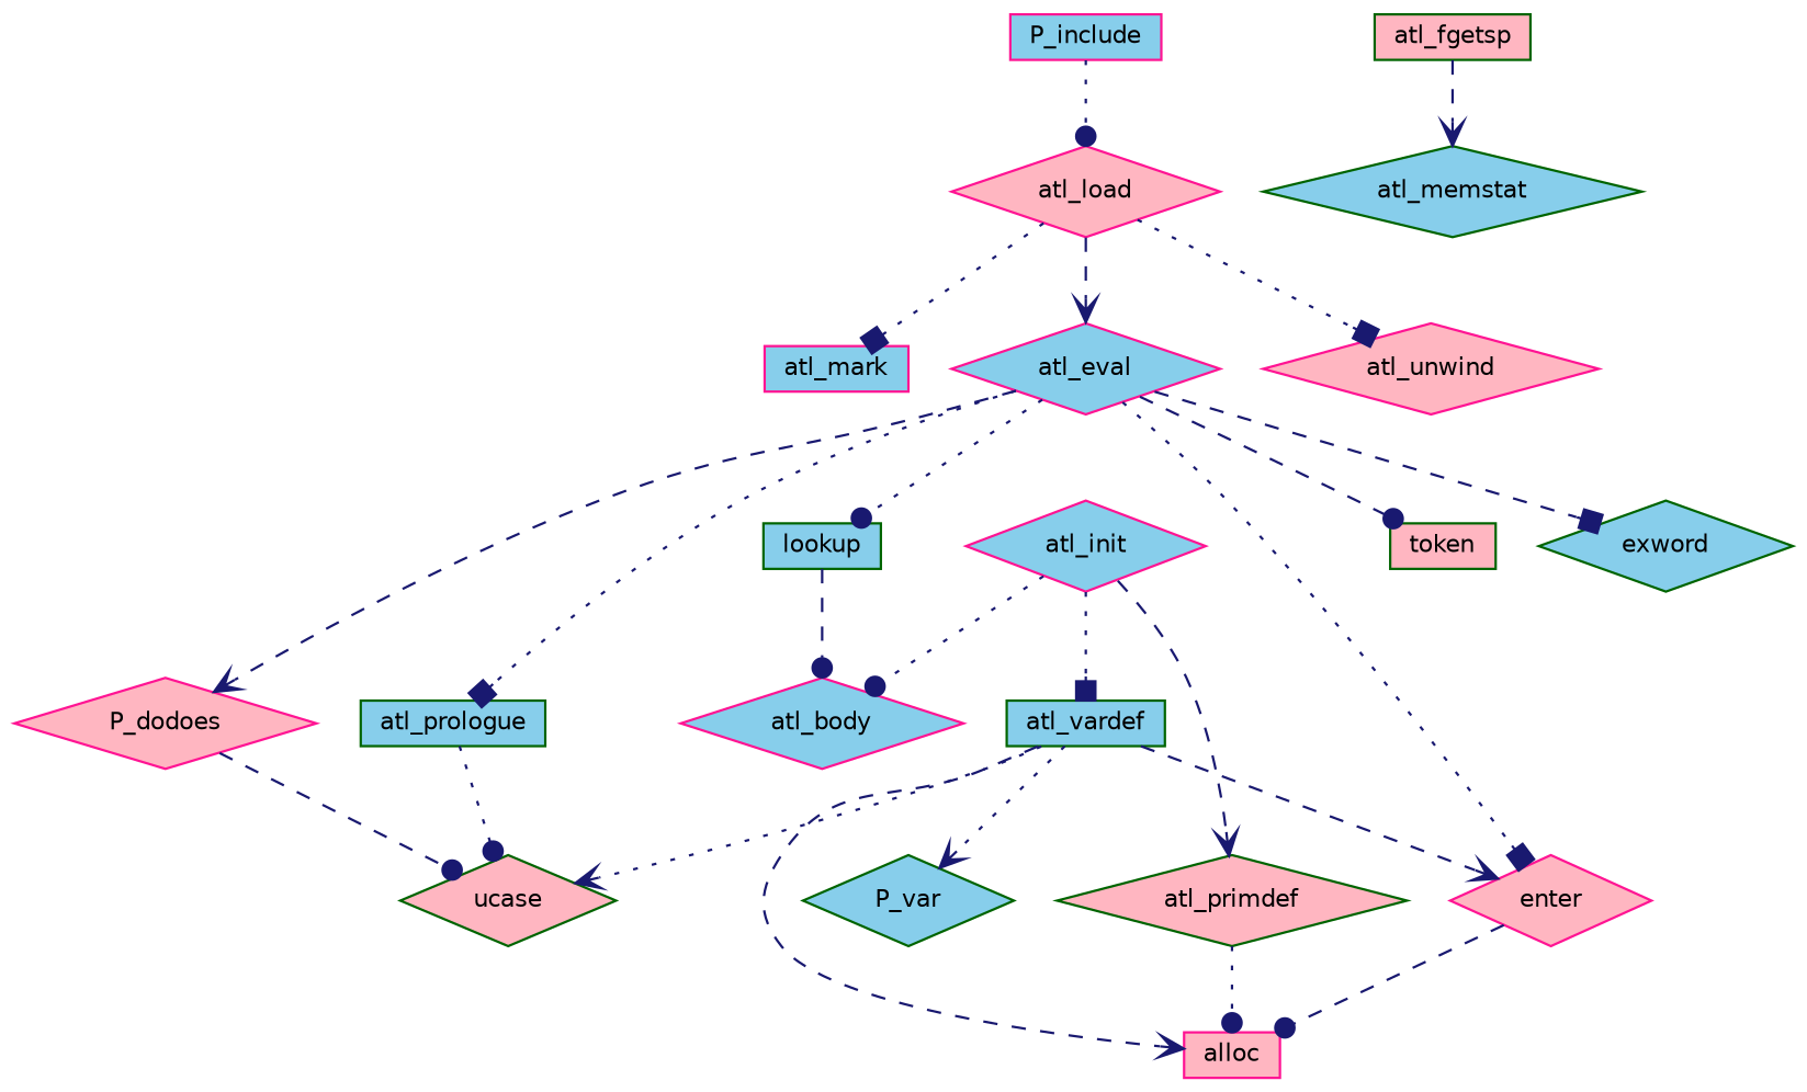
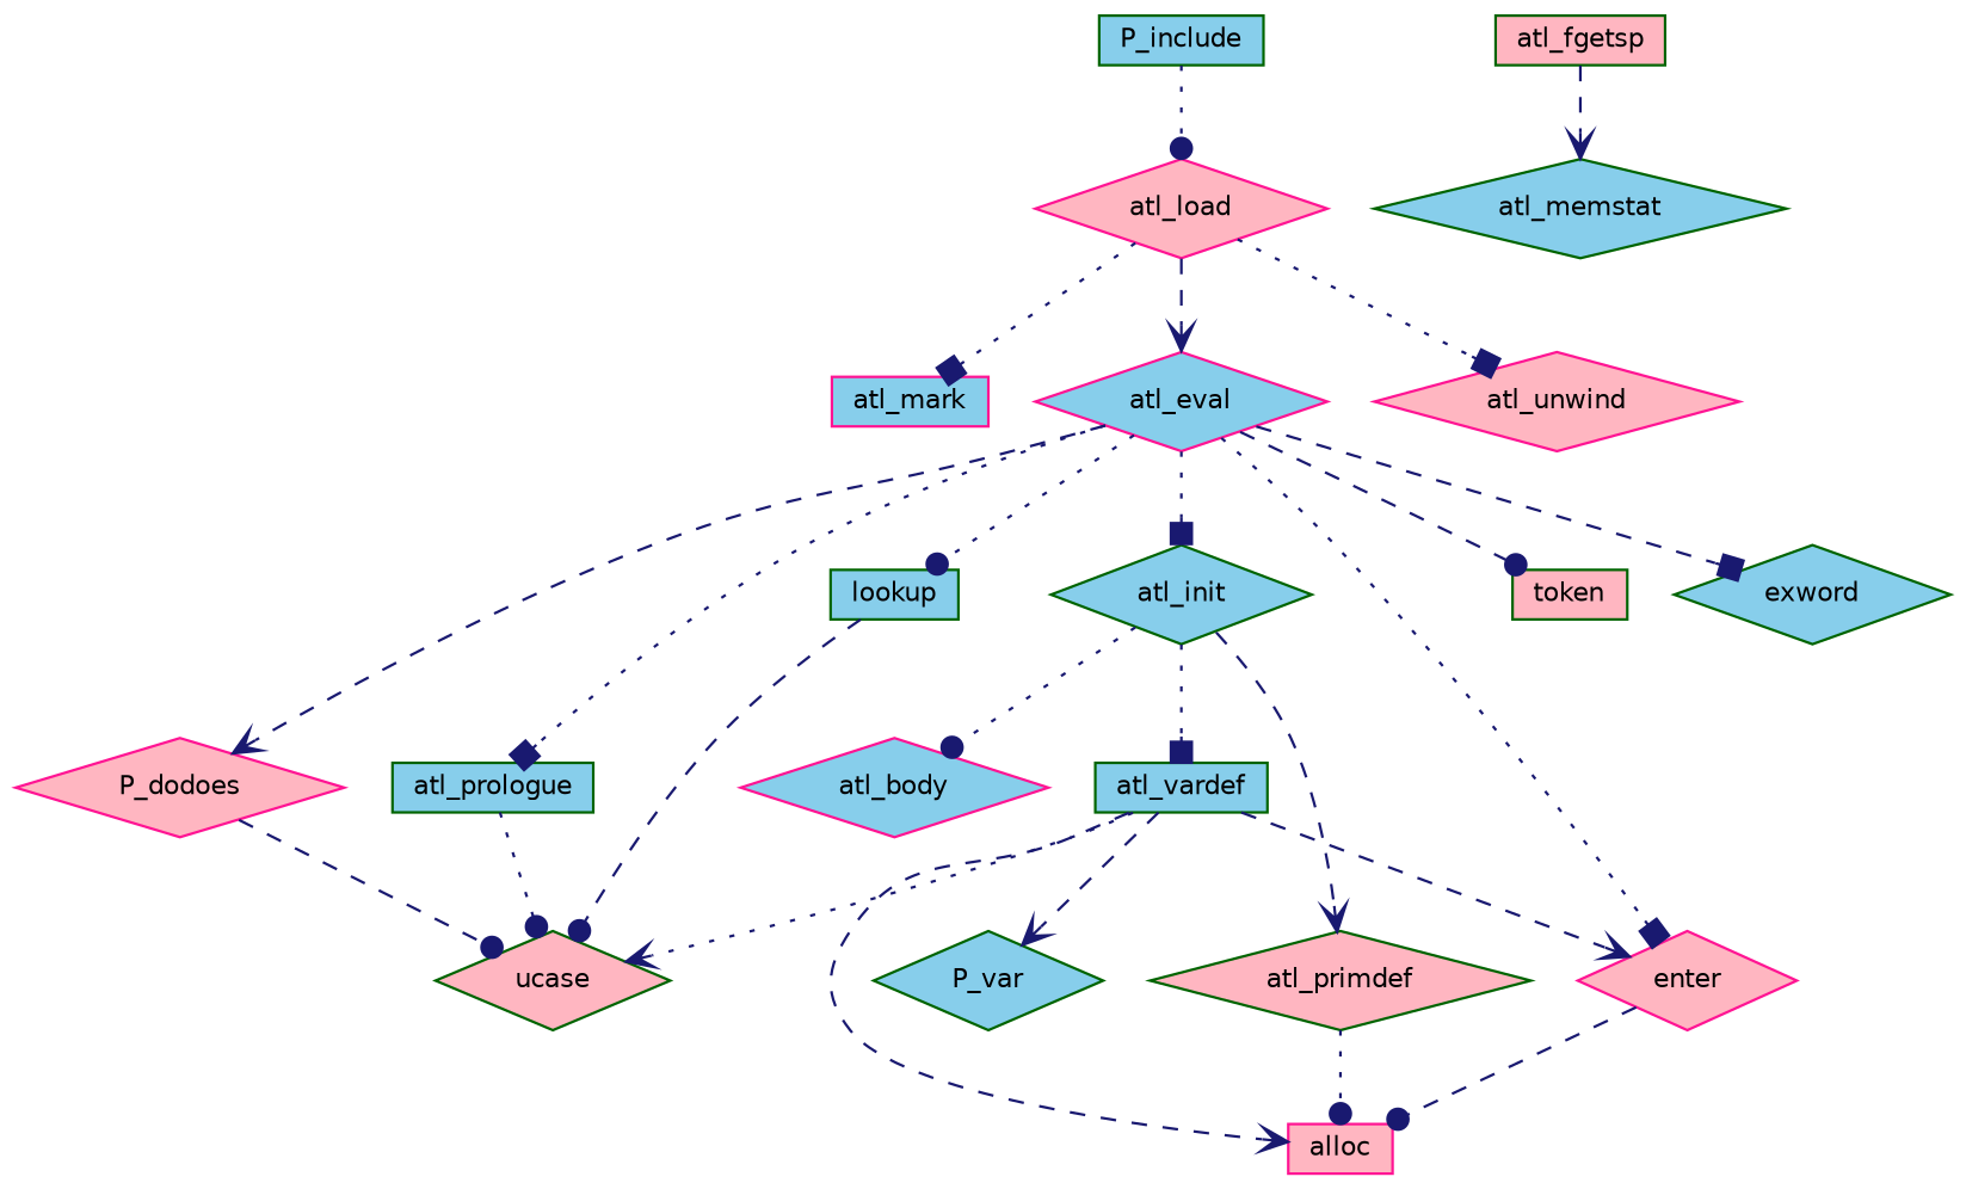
  digraph {
    rankdir=TB
    node [color=deeppink fillcolor=skyblue fontname=Helvetica fontsize=10 shape=diamond style=filled]
    edge [arrowhead=dot color=midnightblue fontname=Helvetica fontsize=10 labelfontname=Helvetica labelfontsize=10 style=dotted]
-   n1 [fontcolor=black height=0.2 label=P_include shape=box width=0.4]
+   n1 [color=darkgreen fontcolor=black height=0.2 label=P_include shape=box width=0.4]
    n2 [fillcolor=lightpink height=0.2 label=atl_load width=0.4]
    n3 [height=0.2 label=atl_mark shape=box width=0.4]
    n4 [height=0.2 label=atl_eval width=0.4]
    n5 [fillcolor=lightpink height=0.2 label=atl_unwind width=0.4]
    n6 [color=darkgreen fillcolor=lightpink height=0.2 label=atl_fgetsp shape=box width=0.4]
    n7 [color=darkgreen height=0.2 label=atl_memstat width=0.4]
    n8 [color=darkgreen height=0.2 label=atl_prologue shape=box width=0.4]
-   n9 [height=0.2 label=atl_init width=0.4]
+   n9 [color=darkgreen height=0.2 label=atl_init width=0.4]
    n10 [fillcolor=lightpink height=0.2 label=enter width=0.4]
    n11 [color=darkgreen fillcolor=lightpink height=0.2 label=token shape=box width=0.4]
    n12 [color=darkgreen height=0.2 label=lookup shape=box width=0.4]
    n13 [fillcolor=lightpink height=0.2 label=P_dodoes width=0.4]
    n14 [color=darkgreen height=0.2 label=exword width=0.4]
    n15 [color=darkgreen fillcolor=lightpink height=0.2 label=ucase width=0.4]
    n16 [color=darkgreen fillcolor=lightpink height=0.2 label=atl_primdef width=0.4]
    n17 [color=darkgreen height=0.2 label=atl_vardef shape=box width=0.4]
    n18 [height=0.2 label=atl_body width=0.4]
    n19 [fillcolor=lightpink height=0.2 label=alloc shape=box width=0.4]
    n20 [color=darkgreen height=0.2 label=P_var width=0.4]
    n1 -> n2
    n2 -> n3 [arrowhead=box]
    n2 -> n4 [arrowhead=vee style=dashed]
    n2 -> n5 [arrowhead=box]
    n4 -> n8 [arrowhead=box]
+   n4 -> n9 [arrowhead=box]
    n4 -> n10 [arrowhead=box]
    n4 -> n11 [style=dashed]
    n4 -> n12
    n4 -> n13 [arrowhead=vee style=dashed]
    n4 -> n14 [arrowhead=box style=dashed]
    n6 -> n7 [arrowhead=vee style=dashed]
    n8 -> n15
    n9 -> n16 [arrowhead=vee style=dashed]
    n9 -> n17 [arrowhead=box]
    n9 -> n18
    n10 -> n19 [style=dashed]
-   n12 -> n18 [style=dashed]
+   n12 -> n15 [style=dashed]
    n13 -> n15 [style=dashed]
    n16 -> n19
    n17 -> n10 [arrowhead=vee style=dashed]
    n17 -> n15 [arrowhead=vee]
    n17 -> n19 [arrowhead=vee style=dashed]
-   n17 -> n20 [arrowhead=vee]
+   n17 -> n20 [arrowhead=vee style=dashed]
  }
